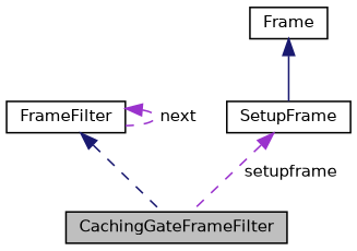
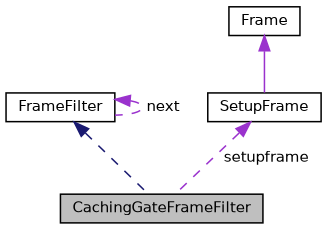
  digraph {
    node [color=black fillcolor=white fontname=Helvetica fontsize=10 shape=record style=filled]
    edge [color=midnightblue dir=back fontname=Helvetica fontsize=10 labelfontname=Helvetica labelfontsize=10 style=dashed]
    n1 [fillcolor=grey75 fontcolor=black height=0.2 label=CachingGateFrameFilter width=0.4]
    n2 [height=0.2 label=FrameFilter width=0.4]
    n3 [height=0.2 label=SetupFrame width=0.4]
    n4 [height=0.2 label=Frame width=0.4]
    n2 -> n1
    n2 -> n2 [color=darkorchid3 label=" next"]
    n3 -> n1 [color=darkorchid3 label=" setupframe"]
-   n4 -> n3 [style=solid]
+   n4 -> n3 [color=darkorchid3 style=solid]
  }
